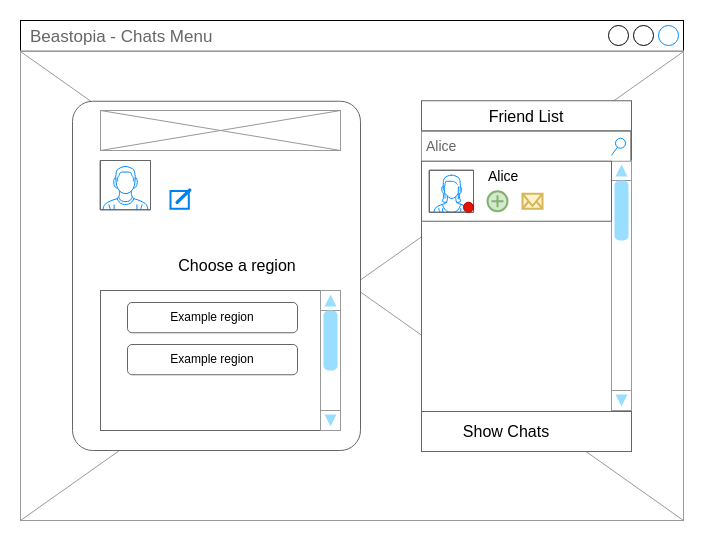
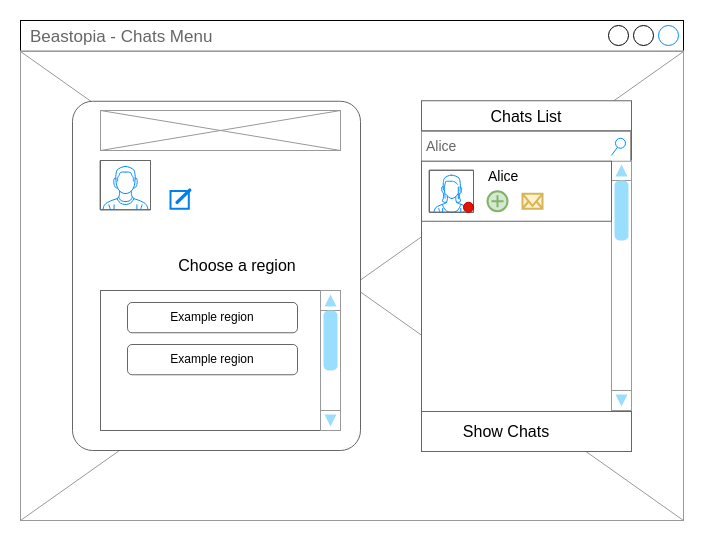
  <mxCell id="0" />
  <mxCell id="1" parent="0" />
  <mxCell id="2" value="Beastopia&amp;nbsp;- Chats Menu" style="strokeWidth=1;shadow=0;dashed=0;align=center;html=1;shape=mxgraph.mockup.containers.window;align=left;verticalAlign=top;spacingLeft=8;strokeColor2=#008cff;strokeColor3=#c4c4c4;fontColor=#666666;mainText=;fontSize=17;labelBackgroundColor=none;whiteSpace=wrap;" vertex="1" parent="1"><mxGeometry x="20" y="20" width="663" height="500" as="geometry" /></mxCell>
  <mxCell id="3" value="" style="verticalLabelPosition=bottom;shadow=0;dashed=0;align=center;html=1;verticalAlign=top;strokeWidth=1;shape=mxgraph.mockup.graphics.simpleIcon;strokeColor=#999999;" vertex="1" parent="1"><mxGeometry x="20" y="51" width="663" height="469" as="geometry" /></mxCell>
  <mxCell id="4" value="&lt;p style=&quot;line-height: 20%;&quot;&gt;&lt;br&gt;&lt;/p&gt;" style="strokeWidth=1;shadow=0;dashed=0;align=center;html=1;shape=mxgraph.mockup.text.textBox;fontColor=#666666;align=left;fontSize=17;spacingLeft=4;spacingTop=-3;whiteSpace=wrap;strokeColor=#666666;mainText=" vertex="1" parent="1"><mxGeometry x="421" y="130.25" width="210" height="320.25" as="geometry" /></mxCell>
  <mxCell id="5" value="" style="verticalLabelPosition=bottom;shadow=0;dashed=0;align=center;html=1;verticalAlign=top;strokeWidth=1;shape=mxgraph.mockup.navigation.scrollBar;strokeColor=#999999;barPos=100;fillColor2=#99ddff;strokeColor2=none;direction=north;" vertex="1" parent="1"><mxGeometry x="611" y="160" width="20" height="250" as="geometry" /></mxCell>
  <mxCell id="6" value="&lt;span style=&quot;font-size: 14px;&quot;&gt;Alice&lt;/span&gt;" style="strokeWidth=1;shadow=0;dashed=0;align=center;html=1;shape=mxgraph.mockup.forms.searchBox;strokeColor=#999999;mainText=;strokeColor2=#008cff;fontColor=#666666;fontSize=17;align=left;spacingLeft=3;whiteSpace=wrap;" vertex="1" parent="1"><mxGeometry x="421" y="130.75" width="209" height="30" as="geometry" /></mxCell>
  <mxCell id="7" value="" style="strokeWidth=1;shadow=0;dashed=0;align=center;html=1;shape=mxgraph.mockup.text.textBox;fontColor=#666666;align=left;fontSize=17;spacingLeft=4;spacingTop=-3;whiteSpace=wrap;strokeColor=#666666;mainText=" vertex="1" parent="1"><mxGeometry x="421" y="100.25" width="210" height="30" as="geometry" /></mxCell>
  <mxCell id="8" value="" style="rounded=0;whiteSpace=wrap;html=1;strokeColor=#666666;" vertex="1" parent="1"><mxGeometry x="421" y="160.75" width="190" height="60" as="geometry" /></mxCell>
  <mxCell id="9" value="&lt;p style=&quot;line-height: 120%;&quot;&gt;&lt;font style=&quot;font-size: 14px;&quot;&gt;Alice&lt;/font&gt;&lt;/p&gt;" style="text;html=1;strokeColor=none;fillColor=none;align=left;verticalAlign=middle;whiteSpace=wrap;rounded=0;" vertex="1" parent="1"><mxGeometry x="486" y="169.75" width="114" height="12.5" as="geometry" /></mxCell>
  <mxCell id="10" value="" style="html=1;verticalLabelPosition=bottom;align=center;labelBackgroundColor=#ffffff;verticalAlign=top;strokeWidth=2;shadow=0;dashed=0;shape=mxgraph.ios7.icons.mail;fillColor=#fff2cc;strokeColor=#d6b656;" vertex="1" parent="1"><mxGeometry x="522" y="193.25" width="20" height="15" as="geometry" /></mxCell>
  <mxCell id="11" value="" style="verticalLabelPosition=bottom;shadow=0;dashed=0;align=center;html=1;verticalAlign=top;strokeWidth=1;shape=mxgraph.mockup.containers.userFemale;strokeColor=#666666;strokeColor2=#008cff;" vertex="1" parent="1"><mxGeometry x="429" y="169.75" width="44" height="42" as="geometry" /></mxCell>
  <mxCell id="12" value="" style="ellipse;whiteSpace=wrap;html=1;aspect=fixed;fillColor=#e51400;fontColor=#ffffff;strokeColor=#B20000;" vertex="1" parent="1"><mxGeometry x="463" y="201.75" width="10" height="10" as="geometry" /></mxCell>
  <mxCell id="13" value="" style="html=1;verticalLabelPosition=bottom;align=center;labelBackgroundColor=#ffffff;verticalAlign=top;strokeWidth=2;shadow=0;dashed=0;shape=mxgraph.ios7.icons.add;fillColor=#d5e8d4;strokeColor=#82b366;" vertex="1" parent="1"><mxGeometry x="487" y="190.75" width="20" height="20" as="geometry" /></mxCell>
  <mxCell id="14" value="" style="rounded=1;whiteSpace=wrap;html=1;arcSize=7;strokeColor=#666666;" vertex="1" parent="1"><mxGeometry x="72" y="100.75" width="288" height="349.25" as="geometry" /></mxCell>
  <mxCell id="15" value="" style="verticalLabelPosition=bottom;shadow=0;dashed=0;align=center;html=1;verticalAlign=top;strokeWidth=1;shape=mxgraph.mockup.containers.userMale;strokeColor=#666666;strokeColor2=#008cff;" vertex="1" parent="1"><mxGeometry x="100" y="160" width="50" height="49.25" as="geometry" /></mxCell>
  <mxCell id="16" value="" style="html=1;verticalLabelPosition=bottom;align=center;labelBackgroundColor=#ffffff;verticalAlign=top;strokeWidth=2;strokeColor=#0080F0;shadow=0;dashed=0;shape=mxgraph.ios7.icons.edit;" vertex="1" parent="1"><mxGeometry x="170" y="188.85" width="20" height="19.4" as="geometry" /></mxCell>
  <mxCell id="17" value="" style="rounded=0;whiteSpace=wrap;html=1;strokeColor=#666666;" vertex="1" parent="1"><mxGeometry x="100" y="290" width="240" height="140" as="geometry" /></mxCell>
  <mxCell id="18" value="" style="rounded=1;whiteSpace=wrap;html=1;strokeColor=#666666;" vertex="1" parent="1"><mxGeometry x="127" y="302" width="170" height="30.25" as="geometry" /></mxCell>
  <mxCell id="19" value="" style="rounded=1;whiteSpace=wrap;html=1;strokeColor=#666666;" vertex="1" parent="1"><mxGeometry x="127" y="344" width="170" height="30.25" as="geometry" /></mxCell>
  <mxCell id="20" value="Example region" style="text;html=1;strokeColor=none;fillColor=none;align=center;verticalAlign=middle;whiteSpace=wrap;rounded=0;" vertex="1" parent="1"><mxGeometry x="157" y="302" width="110" height="30" as="geometry" /></mxCell>
  <mxCell id="21" value="Example region" style="text;html=1;strokeColor=none;fillColor=none;align=center;verticalAlign=middle;whiteSpace=wrap;rounded=0;" vertex="1" parent="1"><mxGeometry x="157" y="344" width="110" height="30" as="geometry" /></mxCell>
  <mxCell id="22" value="Choose a region" style="text;html=1;strokeColor=none;fillColor=none;align=center;verticalAlign=middle;whiteSpace=wrap;rounded=0;fontSize=16;" vertex="1" parent="1"><mxGeometry x="165" y="250" width="144" height="30" as="geometry" /></mxCell>
  <mxCell id="23" value="" style="verticalLabelPosition=bottom;shadow=0;dashed=0;align=center;html=1;verticalAlign=top;strokeWidth=1;shape=mxgraph.mockup.navigation.scrollBar;strokeColor=#999999;barPos=100;fillColor2=#99ddff;strokeColor2=none;direction=north;" vertex="1" parent="1"><mxGeometry x="320" y="290" width="20" height="140" as="geometry" /></mxCell>
  <mxCell id="24" value="" style="strokeWidth=1;shadow=0;dashed=0;align=center;html=1;shape=mxgraph.mockup.text.textBox;fontColor=#666666;align=left;fontSize=17;spacingLeft=4;spacingTop=-3;whiteSpace=wrap;strokeColor=#666666;mainText=" vertex="1" parent="1"><mxGeometry x="421" y="411" width="210" height="40" as="geometry" /></mxCell>
- <mxCell id="25" value="Friend List" style="text;html=1;strokeColor=none;fillColor=none;align=center;verticalAlign=middle;whiteSpace=wrap;rounded=0;fontSize=16;" vertex="1" parent="1"><mxGeometry x="453.5" y="100.75" width="144" height="30" as="geometry" /></mxCell>
+ <mxCell id="25" value="Chats List" style="text;html=1;strokeColor=none;fillColor=none;align=center;verticalAlign=middle;whiteSpace=wrap;rounded=0;fontSize=16;" vertex="1" parent="1"><mxGeometry x="453.5" y="100.75" width="144" height="30" as="geometry" /></mxCell>
  <mxCell id="26" value="Show Chats" style="text;html=1;strokeColor=none;fillColor=none;align=center;verticalAlign=middle;whiteSpace=wrap;rounded=0;fontSize=16;" vertex="1" parent="1"><mxGeometry x="434" y="416" width="144" height="30" as="geometry" /></mxCell>
  <mxCell id="27" value="" style="verticalLabelPosition=bottom;shadow=0;dashed=0;align=center;html=1;verticalAlign=top;strokeWidth=1;shape=mxgraph.mockup.graphics.simpleIcon;strokeColor=#999999;" vertex="1" parent="1"><mxGeometry x="100" y="110" width="240" height="40" as="geometry" /></mxCell>
